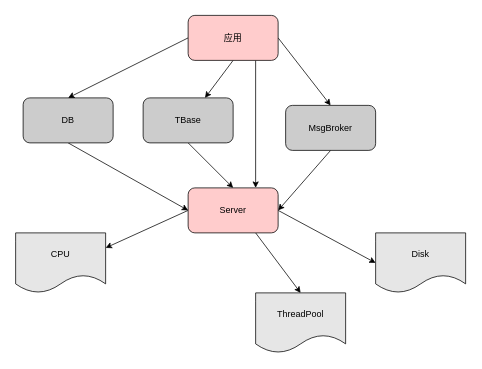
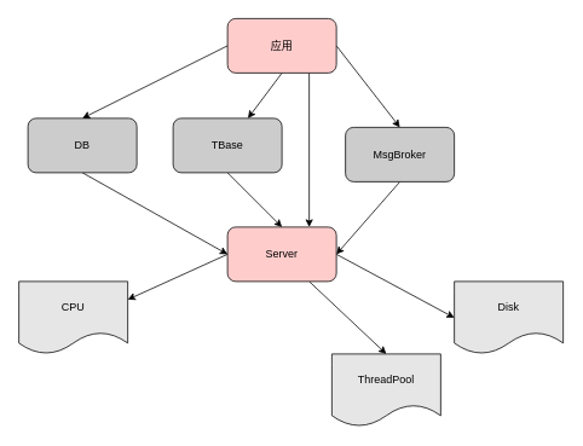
  <mxCell id="0" />
  <mxCell id="1" parent="0" />
  <mxCell id="2" style="rounded=0;orthogonalLoop=1;jettySize=auto;html=1;exitX=0;exitY=0.5;exitDx=0;exitDy=0;entryX=0.5;entryY=0;entryDx=0;entryDy=0;fillColor=#CCCCCC;" edge="1" parent="1" source="6" target="10"><mxGeometry relative="1" as="geometry" /></mxCell>
  <mxCell id="3" style="rounded=0;orthogonalLoop=1;jettySize=auto;html=1;exitX=1;exitY=0.5;exitDx=0;exitDy=0;entryX=0.5;entryY=0;entryDx=0;entryDy=0;fillColor=#CCCCCC;" edge="1" parent="1" source="6" target="12"><mxGeometry relative="1" as="geometry" /></mxCell>
  <mxCell id="4" style="rounded=0;orthogonalLoop=1;jettySize=auto;html=1;exitX=0.5;exitY=1;exitDx=0;exitDy=0;fillColor=#CCCCCC;" edge="1" parent="1" source="6" target="8"><mxGeometry relative="1" as="geometry" /></mxCell>
  <mxCell id="5" style="rounded=0;orthogonalLoop=1;jettySize=auto;html=1;exitX=0.75;exitY=1;exitDx=0;exitDy=0;entryX=0.75;entryY=0;entryDx=0;entryDy=0;fillColor=#CCCCCC;" edge="1" parent="1" source="6" target="16"><mxGeometry relative="1" as="geometry" /></mxCell>
  <mxCell id="6" value="应用" style="rounded=1;whiteSpace=wrap;html=1;fillColor=#FFCCCC;" vertex="1" parent="1"><mxGeometry x="250" y="20" width="120" height="60" as="geometry" /></mxCell>
  <mxCell id="7" style="edgeStyle=none;rounded=0;orthogonalLoop=1;jettySize=auto;html=1;exitX=0.5;exitY=1;exitDx=0;exitDy=0;entryX=0.5;entryY=0;entryDx=0;entryDy=0;fillColor=#CCCCCC;" edge="1" parent="1" source="8" target="16"><mxGeometry relative="1" as="geometry" /></mxCell>
  <mxCell id="8" value="TBase" style="rounded=1;whiteSpace=wrap;html=1;fillColor=#CCCCCC;" vertex="1" parent="1"><mxGeometry x="190" y="130" width="120" height="60" as="geometry" /></mxCell>
  <mxCell id="9" style="rounded=0;orthogonalLoop=1;jettySize=auto;html=1;exitX=0.5;exitY=1;exitDx=0;exitDy=0;entryX=0;entryY=0.5;entryDx=0;entryDy=0;fillColor=#CCCCCC;" edge="1" parent="1" source="10" target="16"><mxGeometry relative="1" as="geometry" /></mxCell>
  <mxCell id="10" value="DB" style="rounded=1;whiteSpace=wrap;html=1;fillColor=#CCCCCC;" vertex="1" parent="1"><mxGeometry x="30" y="130" width="120" height="60" as="geometry" /></mxCell>
  <mxCell id="11" style="rounded=0;orthogonalLoop=1;jettySize=auto;html=1;exitX=0.5;exitY=1;exitDx=0;exitDy=0;entryX=1;entryY=0.5;entryDx=0;entryDy=0;fillColor=#CCCCCC;" edge="1" parent="1" source="12" target="16"><mxGeometry relative="1" as="geometry" /></mxCell>
  <mxCell id="12" value="MsgBroker" style="rounded=1;whiteSpace=wrap;html=1;fillColor=#CCCCCC;" vertex="1" parent="1"><mxGeometry x="380" y="140" width="120" height="60" as="geometry" /></mxCell>
  <mxCell id="13" style="edgeStyle=none;rounded=0;orthogonalLoop=1;jettySize=auto;html=1;exitX=0;exitY=0.5;exitDx=0;exitDy=0;entryX=1;entryY=0.25;entryDx=0;entryDy=0;fillColor=#E6E6E6;" edge="1" parent="1" source="16" target="17"><mxGeometry relative="1" as="geometry" /></mxCell>
  <mxCell id="14" style="edgeStyle=none;rounded=0;orthogonalLoop=1;jettySize=auto;html=1;exitX=0.75;exitY=1;exitDx=0;exitDy=0;entryX=0.5;entryY=0;entryDx=0;entryDy=0;fillColor=#E6E6E6;" edge="1" parent="1" source="16" target="18"><mxGeometry relative="1" as="geometry" /></mxCell>
  <mxCell id="15" style="edgeStyle=none;rounded=0;orthogonalLoop=1;jettySize=auto;html=1;exitX=1;exitY=0.5;exitDx=0;exitDy=0;entryX=0;entryY=0.5;entryDx=0;entryDy=0;fillColor=#E6E6E6;" edge="1" parent="1" source="16" target="19"><mxGeometry relative="1" as="geometry" /></mxCell>
  <mxCell id="16" value="Server" style="rounded=1;whiteSpace=wrap;html=1;fillColor=#FFCCCC;" vertex="1" parent="1"><mxGeometry x="250" y="250" width="120" height="60" as="geometry" /></mxCell>
  <mxCell id="17" value="CPU" style="shape=document;whiteSpace=wrap;html=1;boundedLbl=1;fillColor=#E6E6E6;" vertex="1" parent="1"><mxGeometry x="20" y="310" width="120" height="80" as="geometry" /></mxCell>
- <mxCell id="18" value="ThreadPool" style="shape=document;whiteSpace=wrap;html=1;boundedLbl=1;fillColor=#E6E6E6;" vertex="1" parent="1"><mxGeometry x="340" y="390" width="120" height="80" as="geometry" /></mxCell>
+ <mxCell id="18" value="ThreadPool" style="shape=document;whiteSpace=wrap;html=1;boundedLbl=1;fillColor=#E6E6E6;" vertex="1" parent="1"><mxGeometry x="365" y="390" width="120" height="80" as="geometry" /></mxCell>
  <mxCell id="19" value="Disk" style="shape=document;whiteSpace=wrap;html=1;boundedLbl=1;fillColor=#E6E6E6;" vertex="1" parent="1"><mxGeometry x="500" y="310" width="120" height="80" as="geometry" /></mxCell>
